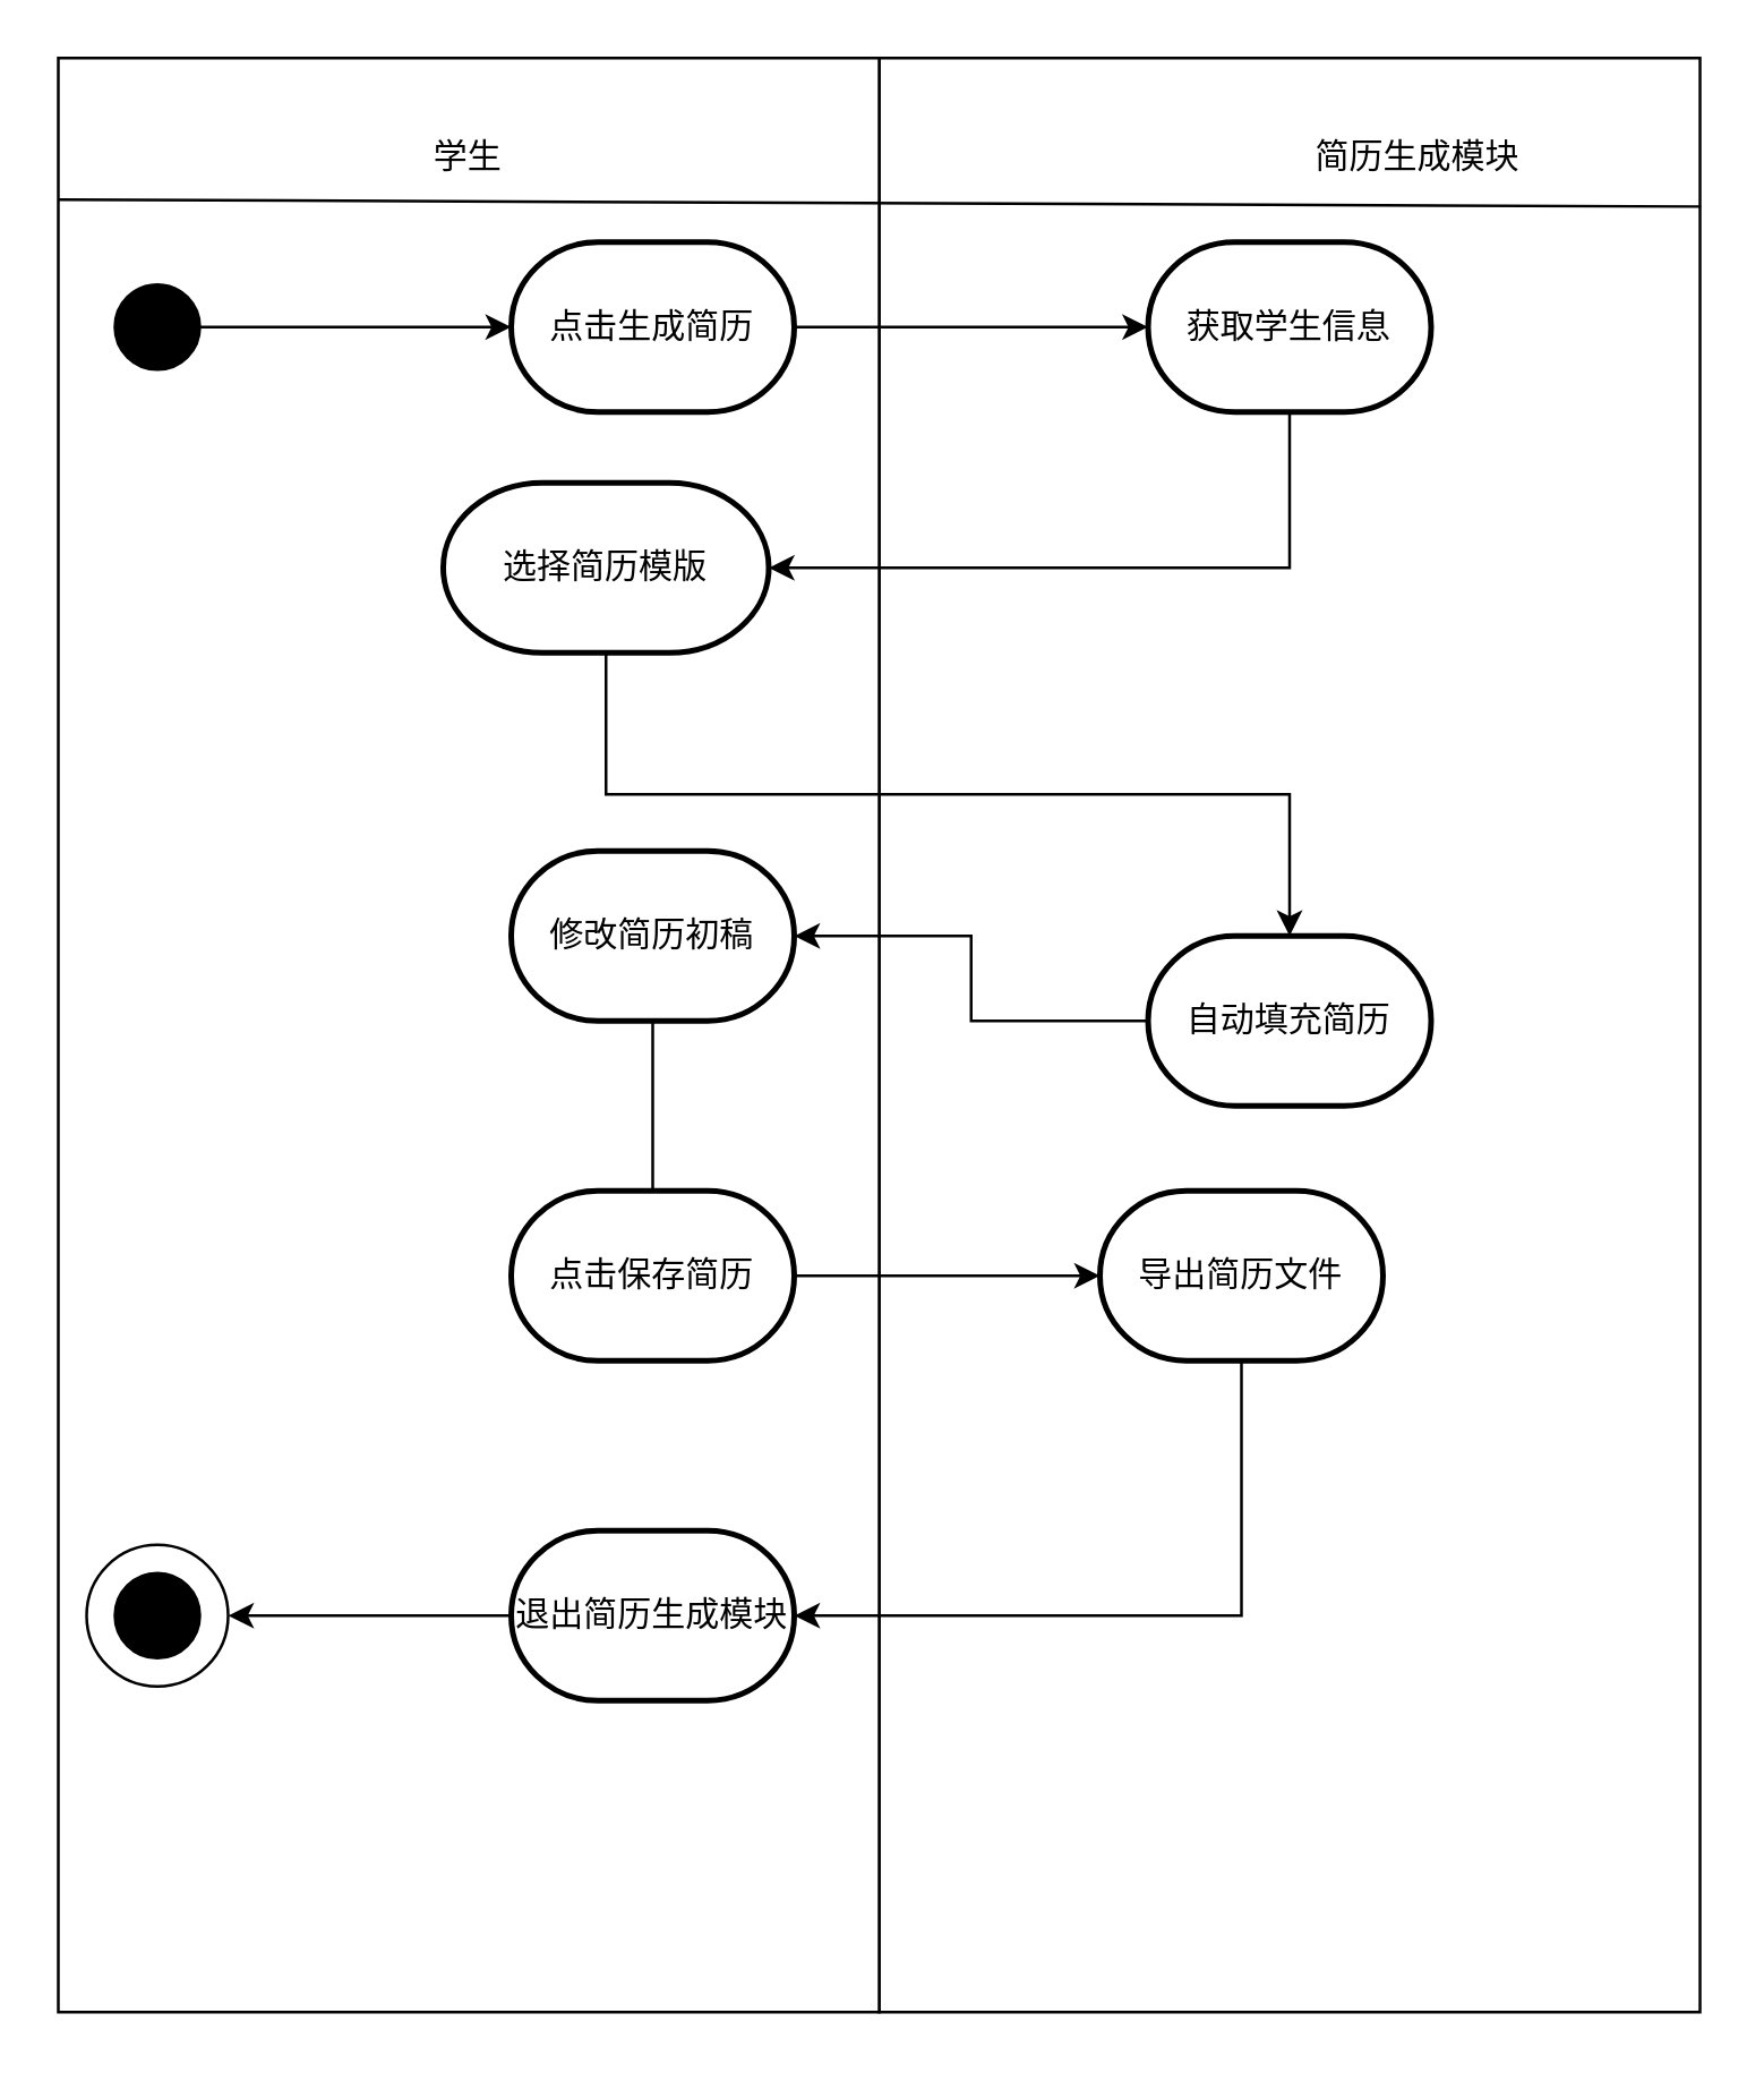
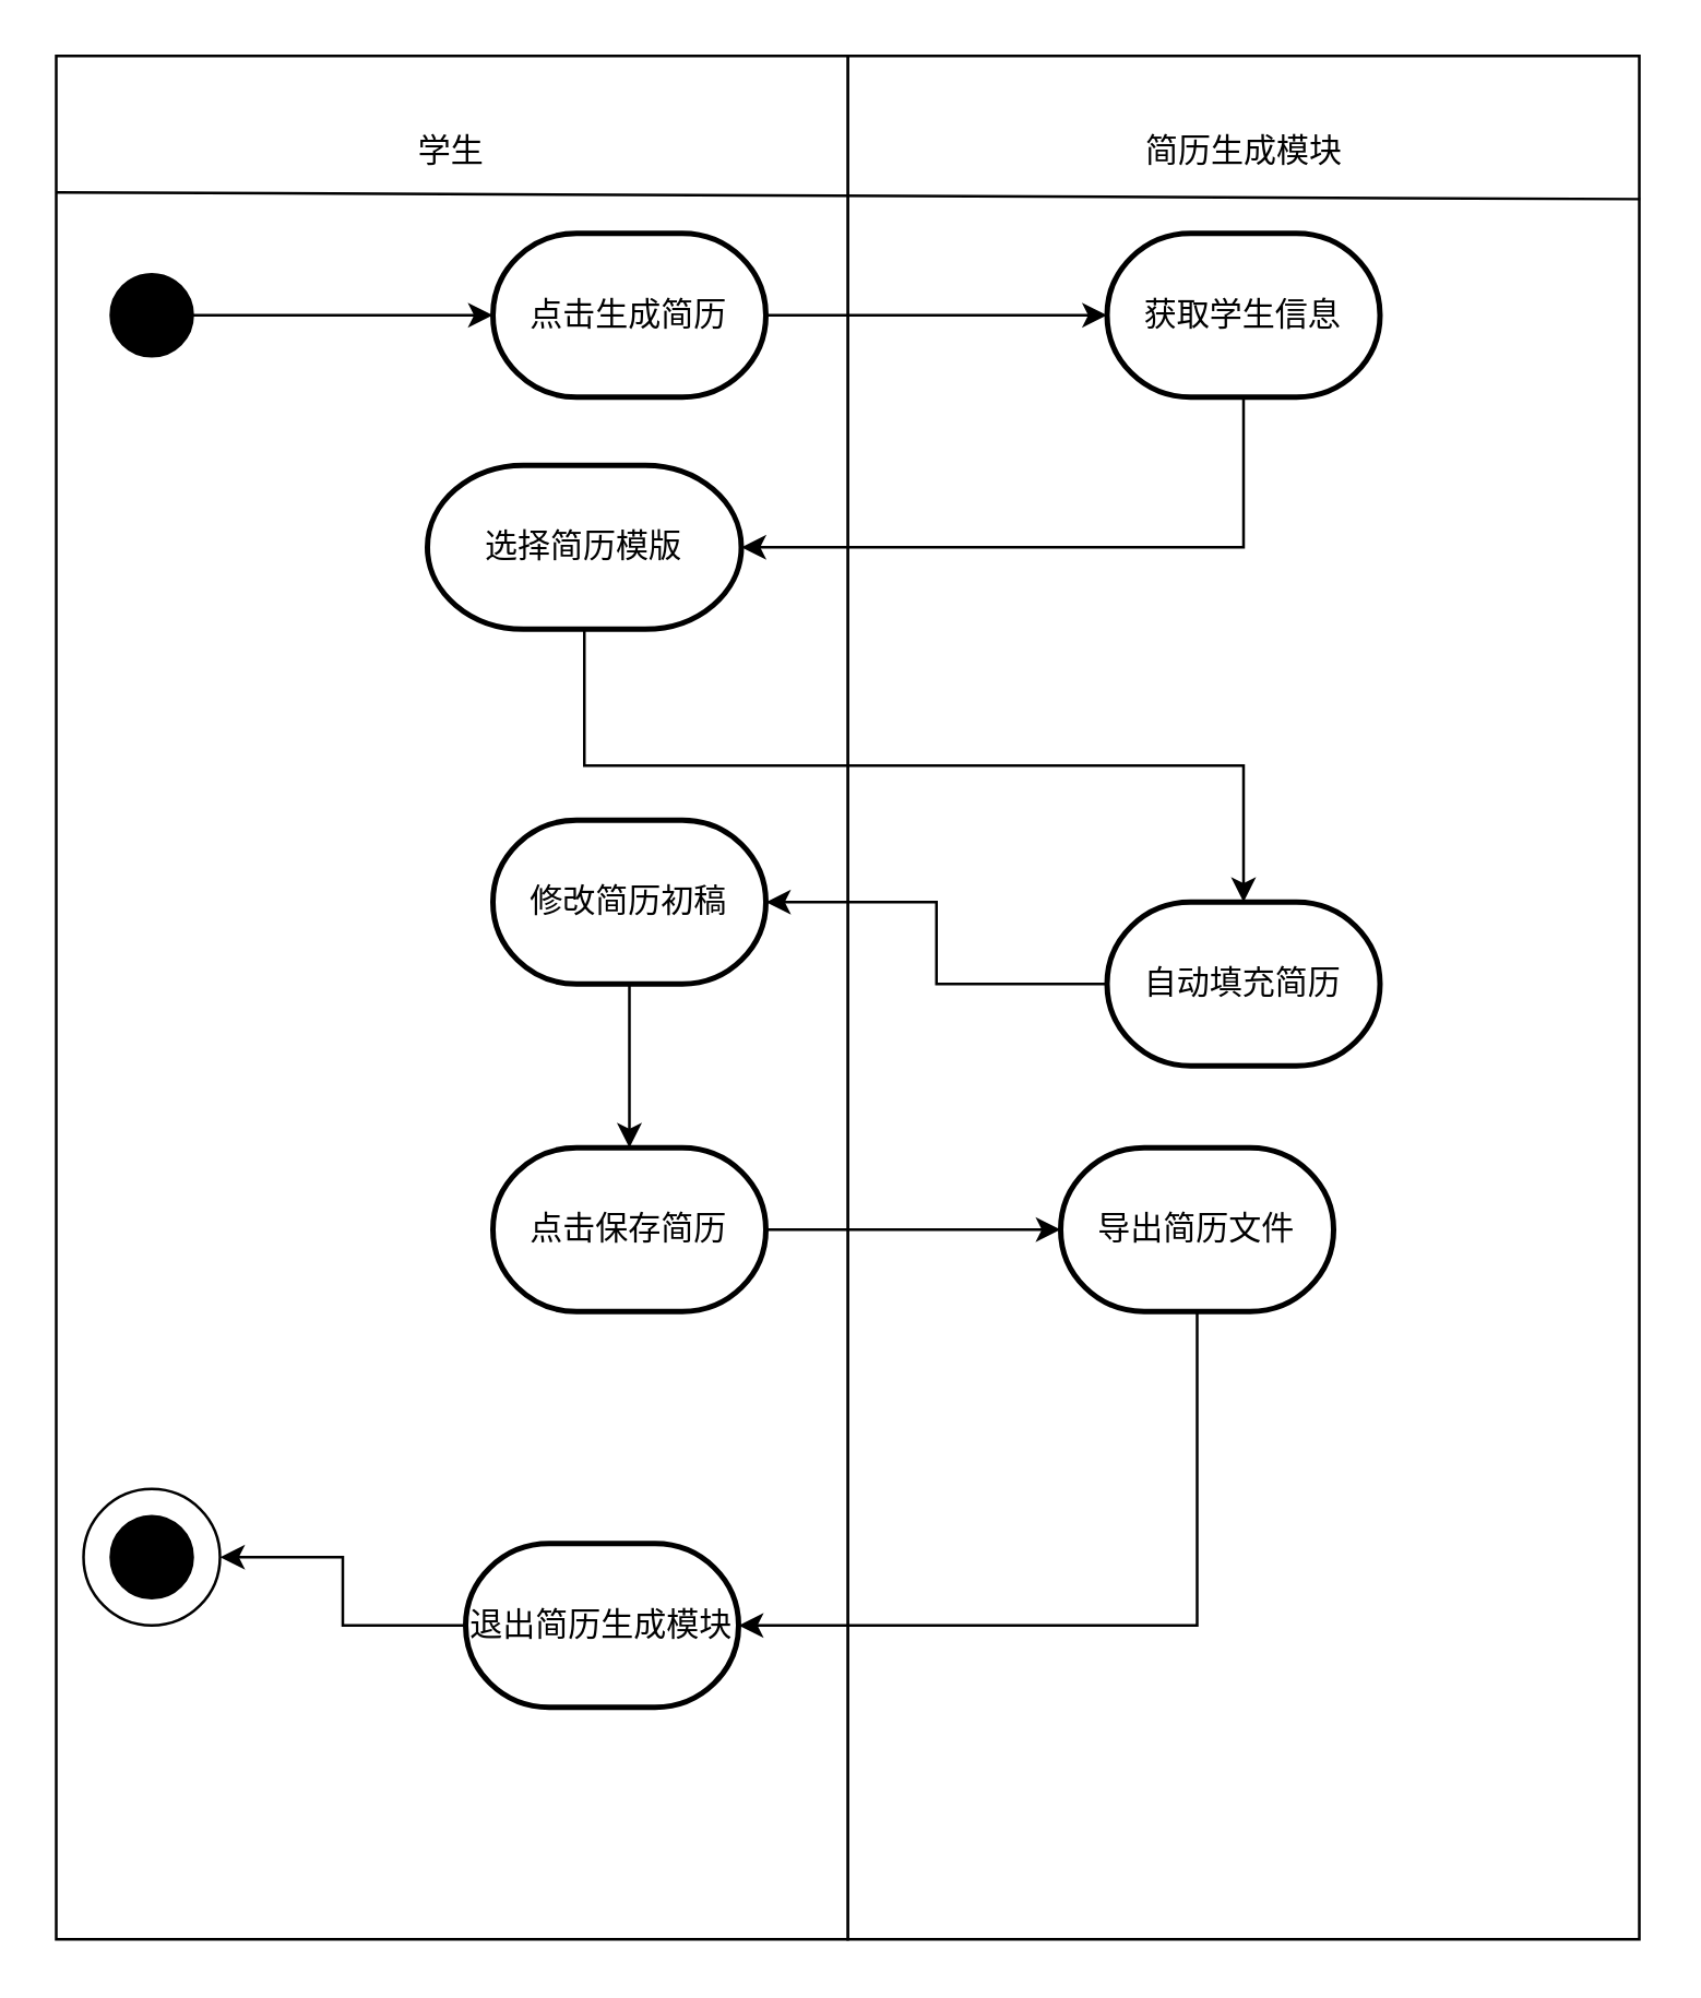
  <mxCell id="0" />
  <mxCell id="1" parent="0" />
  <mxCell id="2" value="" style="rounded=0;whiteSpace=wrap;html=1;" vertex="1" parent="1"><mxGeometry x="310" y="20" width="290" height="690" as="geometry" /></mxCell>
  <mxCell id="3" value="" style="rounded=0;whiteSpace=wrap;html=1;" vertex="1" parent="1"><mxGeometry x="20" y="20" width="290" height="690" as="geometry" /></mxCell>
  <mxCell id="4" value="学生" style="text;html=1;align=center;verticalAlign=middle;whiteSpace=wrap;rounded=0;" vertex="1" parent="1"><mxGeometry x="135" y="40" width="60" height="30" as="geometry" /></mxCell>
- <mxCell id="5" value="简历生成模块" style="text;html=1;align=center;verticalAlign=middle;whiteSpace=wrap;rounded=0;" vertex="1" parent="1"><mxGeometry x="462.5" y="40" width="75" height="30" as="geometry" /></mxCell>
+ <mxCell id="5" value="简历生成模块" style="text;html=1;align=center;verticalAlign=middle;whiteSpace=wrap;rounded=0;" vertex="1" parent="1"><mxGeometry x="417.5" y="40" width="75" height="30" as="geometry" /></mxCell>
  <mxCell id="6" value="" style="verticalLabelPosition=bottom;verticalAlign=top;html=1;shape=mxgraph.flowchart.on-page_reference;fillColor=#000000;" vertex="1" parent="1"><mxGeometry x="40" y="100" width="30" height="30" as="geometry" /></mxCell>
  <mxCell id="7" value="点击生成简历" style="strokeWidth=2;html=1;shape=mxgraph.flowchart.terminator;whiteSpace=wrap;" vertex="1" parent="1"><mxGeometry x="180" y="85" width="100" height="60" as="geometry" /></mxCell>
  <mxCell id="8" value="" style="endArrow=none;html=1;rounded=0;entryX=1.001;entryY=0.105;entryDx=0;entryDy=0;entryPerimeter=0;" edge="1" parent="1"><mxGeometry width="50" height="50" relative="1" as="geometry"><mxPoint x="20" y="70" as="sourcePoint" /><mxPoint x="600.29" y="72.45" as="targetPoint" /></mxGeometry></mxCell>
  <mxCell id="9" style="edgeStyle=orthogonalEdgeStyle;rounded=0;orthogonalLoop=1;jettySize=auto;html=1;exitX=1;exitY=0.5;exitDx=0;exitDy=0;exitPerimeter=0;entryX=0;entryY=0.5;entryDx=0;entryDy=0;entryPerimeter=0;" edge="1" parent="1" source="6" target="7"><mxGeometry relative="1" as="geometry" /></mxCell>
  <mxCell id="10" style="edgeStyle=orthogonalEdgeStyle;rounded=0;orthogonalLoop=1;jettySize=auto;html=1;exitX=0.5;exitY=1;exitDx=0;exitDy=0;exitPerimeter=0;entryX=1;entryY=0.5;entryDx=0;entryDy=0;entryPerimeter=0;" edge="1" parent="1" target="13"><mxGeometry relative="1" as="geometry"><mxPoint x="455" y="110" as="sourcePoint" /><mxPoint x="310" y="195" as="targetPoint" /><Array as="points"><mxPoint x="455" y="200" /></Array></mxGeometry></mxCell>
  <mxCell id="11" value="获取学生信息" style="strokeWidth=2;html=1;shape=mxgraph.flowchart.terminator;whiteSpace=wrap;" vertex="1" parent="1"><mxGeometry x="405" y="85" width="100" height="60" as="geometry" /></mxCell>
  <mxCell id="12" style="edgeStyle=orthogonalEdgeStyle;rounded=0;orthogonalLoop=1;jettySize=auto;html=1;exitX=0.5;exitY=1;exitDx=0;exitDy=0;exitPerimeter=0;" edge="1" parent="1" source="13" target="15"><mxGeometry relative="1" as="geometry" /></mxCell>
  <mxCell id="13" value="选择简历模版" style="strokeWidth=2;html=1;shape=mxgraph.flowchart.terminator;whiteSpace=wrap;" vertex="1" parent="1"><mxGeometry x="156" y="170" width="115" height="60" as="geometry" /></mxCell>
  <mxCell id="14" style="edgeStyle=orthogonalEdgeStyle;rounded=0;orthogonalLoop=1;jettySize=auto;html=1;exitX=1;exitY=0.5;exitDx=0;exitDy=0;exitPerimeter=0;entryX=0;entryY=0.5;entryDx=0;entryDy=0;entryPerimeter=0;" edge="1" parent="1" source="7" target="11"><mxGeometry relative="1" as="geometry" /></mxCell>
  <mxCell id="15" value="自动填充简历" style="strokeWidth=2;html=1;shape=mxgraph.flowchart.terminator;whiteSpace=wrap;" vertex="1" parent="1"><mxGeometry x="405" y="330" width="100" height="60" as="geometry" /></mxCell>
  <mxCell id="16" value="修改简历初稿" style="strokeWidth=2;html=1;shape=mxgraph.flowchart.terminator;whiteSpace=wrap;" vertex="1" parent="1"><mxGeometry x="180" y="300" width="100" height="60" as="geometry" /></mxCell>
  <mxCell id="17" style="edgeStyle=orthogonalEdgeStyle;rounded=0;orthogonalLoop=1;jettySize=auto;html=1;exitX=0;exitY=0.5;exitDx=0;exitDy=0;exitPerimeter=0;entryX=1;entryY=0.5;entryDx=0;entryDy=0;entryPerimeter=0;" edge="1" parent="1" source="15" target="16"><mxGeometry relative="1" as="geometry"><mxPoint x="405" y="450" as="sourcePoint" /></mxGeometry></mxCell>
  <mxCell id="18" value="点击保存简历" style="strokeWidth=2;html=1;shape=mxgraph.flowchart.terminator;whiteSpace=wrap;" vertex="1" parent="1"><mxGeometry x="180" y="420" width="100" height="60" as="geometry" /></mxCell>
- <mxCell id="19" style="edgeStyle=orthogonalEdgeStyle;rounded=0;orthogonalLoop=1;jettySize=auto;html=1;exitX=0.5;exitY=1;exitDx=0;exitDy=0;exitPerimeter=0;entryX=0.5;entryY=0;entryDx=0;entryDy=0;entryPerimeter=0;endArrow=none;" edge="1" parent="1" source="16" target="18"><mxGeometry relative="1" as="geometry" /></mxCell>
+ <mxCell id="19" style="edgeStyle=orthogonalEdgeStyle;rounded=0;orthogonalLoop=1;jettySize=auto;html=1;exitX=0.5;exitY=1;exitDx=0;exitDy=0;exitPerimeter=0;entryX=0.5;entryY=0;entryDx=0;entryDy=0;entryPerimeter=0;" edge="1" parent="1" source="16" target="18"><mxGeometry relative="1" as="geometry" /></mxCell>
  <mxCell id="20" value="导出简历文件" style="strokeWidth=2;html=1;shape=mxgraph.flowchart.terminator;whiteSpace=wrap;" vertex="1" parent="1"><mxGeometry x="388" y="420" width="100" height="60" as="geometry" /></mxCell>
  <mxCell id="21" style="edgeStyle=orthogonalEdgeStyle;rounded=0;orthogonalLoop=1;jettySize=auto;html=1;exitX=1;exitY=0.5;exitDx=0;exitDy=0;exitPerimeter=0;entryX=0;entryY=0.5;entryDx=0;entryDy=0;entryPerimeter=0;" edge="1" parent="1" source="18" target="20"><mxGeometry relative="1" as="geometry" /></mxCell>
  <mxCell id="22" style="edgeStyle=orthogonalEdgeStyle;rounded=0;orthogonalLoop=1;jettySize=auto;html=1;exitX=0;exitY=0.5;exitDx=0;exitDy=0;exitPerimeter=0;entryX=1;entryY=0.5;entryDx=0;entryDy=0;" edge="1" parent="1" source="23" target="25"><mxGeometry relative="1" as="geometry" /></mxCell>
- <mxCell id="23" value="退出简历生成模块" style="strokeWidth=2;html=1;shape=mxgraph.flowchart.terminator;whiteSpace=wrap;" vertex="1" parent="1"><mxGeometry x="180" y="540" width="100" height="60" as="geometry" /></mxCell>
+ <mxCell id="23" value="退出简历生成模块" style="strokeWidth=2;html=1;shape=mxgraph.flowchart.terminator;whiteSpace=wrap;" vertex="1" parent="1"><mxGeometry x="170" y="565" width="100" height="60" as="geometry" /></mxCell>
  <mxCell id="24" style="edgeStyle=orthogonalEdgeStyle;rounded=0;orthogonalLoop=1;jettySize=auto;html=1;exitX=0.5;exitY=1;exitDx=0;exitDy=0;exitPerimeter=0;entryX=1;entryY=0.5;entryDx=0;entryDy=0;entryPerimeter=0;" edge="1" parent="1" source="20" target="23"><mxGeometry relative="1" as="geometry" /></mxCell>
  <mxCell id="25" value="" style="ellipse;whiteSpace=wrap;html=1;aspect=fixed;" vertex="1" parent="1"><mxGeometry x="30" y="545" width="50" height="50" as="geometry" /></mxCell>
  <mxCell id="26" value="" style="verticalLabelPosition=bottom;verticalAlign=top;html=1;shape=mxgraph.flowchart.on-page_reference;fillColor=#000000;" vertex="1" parent="1"><mxGeometry x="40" y="555" width="30" height="30" as="geometry" /></mxCell>
